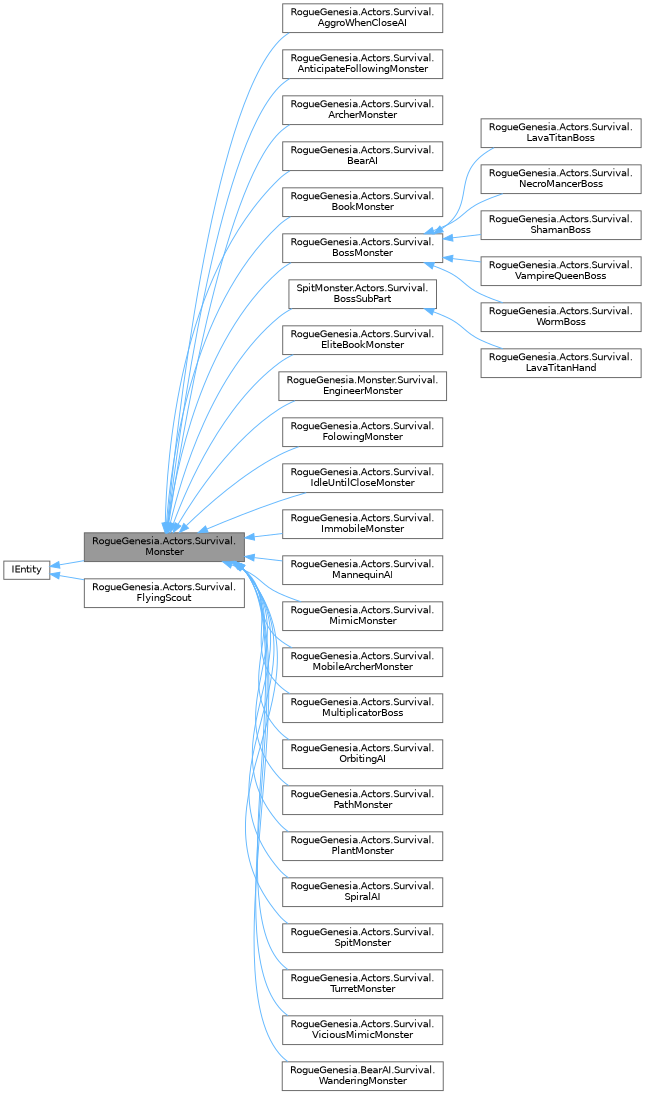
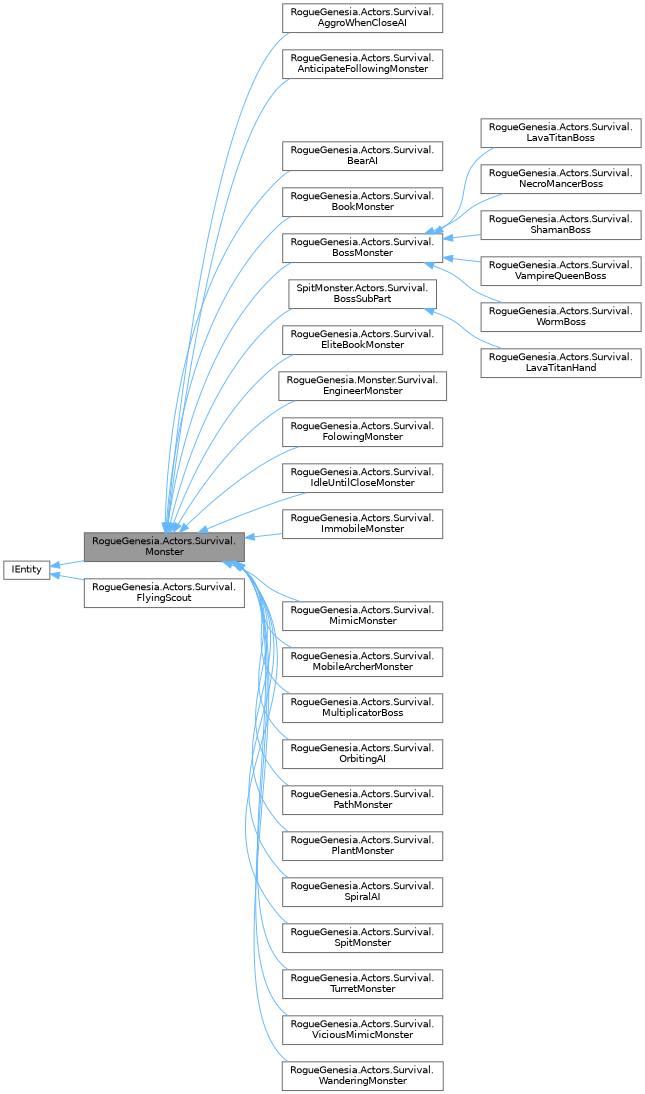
  digraph {
    rankdir=LR
    node [color=gray40 fillcolor=white fontname=Helvetica fontsize=10 shape=box style=filled]
    edge [color=steelblue1 dir=back fontname=Helvetica fontsize=10 labelfontname=Helvetica labelfontsize=10 style=solid]
    n1 [fillcolor=grey60 fontcolor=black height=0.2 label="RogueGenesia.Actors.Survival.\lMonster" width=0.4]
    n2 [height=0.2 label="RogueGenesia.Actors.Survival.\lAggroWhenCloseAI" width=0.4]
    n3 [height=0.2 label="RogueGenesia.Actors.Survival.\lAnticipateFollowingMonster" width=0.4]
-   n4 [height=0.2 label="RogueGenesia.Actors.Survival.\lArcherMonster" width=0.4]
    n5 [height=0.2 label="RogueGenesia.Actors.Survival.\lBearAI" width=0.4]
    n6 [height=0.2 label="RogueGenesia.Actors.Survival.\lBookMonster" width=0.4]
    n7 [height=0.2 label="RogueGenesia.Actors.Survival.\lBossMonster" width=0.4]
    n8 [height=0.2 label="SpitMonster.Actors.Survival.\lBossSubPart" width=0.4]
    n9 [height=0.2 label="RogueGenesia.Actors.Survival.\lEliteBookMonster" width=0.4]
    n10 [height=0.2 label="RogueGenesia.Monster.Survival.\lEngineerMonster" width=0.4]
    n11 [height=0.2 label="RogueGenesia.Actors.Survival.\lFolowingMonster" width=0.4]
    n12 [height=0.2 label="RogueGenesia.Actors.Survival.\lIdleUntilCloseMonster" width=0.4]
    n13 [height=0.2 label="RogueGenesia.Actors.Survival.\lImmobileMonster" width=0.4]
-   n14 [height=0.2 label="RogueGenesia.Actors.Survival.\lMannequinAI" width=0.4]
    n15 [height=0.2 label="RogueGenesia.Actors.Survival.\lMimicMonster" width=0.4]
    n16 [height=0.2 label="RogueGenesia.Actors.Survival.\lMobileArcherMonster" width=0.4]
    n17 [height=0.2 label="RogueGenesia.Actors.Survival.\lMultiplicatorBoss" width=0.4]
    n18 [height=0.2 label="RogueGenesia.Actors.Survival.\lOrbitingAI" width=0.4]
    n19 [height=0.2 label="RogueGenesia.Actors.Survival.\lPathMonster" width=0.4]
    n20 [height=0.2 label="RogueGenesia.Actors.Survival.\lPlantMonster" width=0.4]
    n21 [height=0.2 label="RogueGenesia.Actors.Survival.\lSpiralAI" width=0.4]
    n22 [height=0.2 label="RogueGenesia.Actors.Survival.\lSpitMonster" width=0.4]
    n23 [height=0.2 label="RogueGenesia.Actors.Survival.\lTurretMonster" width=0.4]
    n24 [height=0.2 label="RogueGenesia.Actors.Survival.\lViciousMimicMonster" width=0.4]
-   n25 [height=0.2 label="RogueGenesia.BearAI.Survival.\lWanderingMonster" width=0.4]
+   n25 [height=0.2 label="RogueGenesia.Actors.Survival.\lWanderingMonster" width=0.4]
    n26 [height=0.2 label="RogueGenesia.Actors.Survival.\lLavaTitanBoss" width=0.4]
    n27 [height=0.2 label="RogueGenesia.Actors.Survival.\lNecroMancerBoss" width=0.4]
    n28 [height=0.2 label="RogueGenesia.Actors.Survival.\lShamanBoss" width=0.4]
    n29 [height=0.2 label="RogueGenesia.Actors.Survival.\lVampireQueenBoss" width=0.4]
    n30 [height=0.2 label="RogueGenesia.Actors.Survival.\lWormBoss" width=0.4]
    n31 [height=0.2 label="RogueGenesia.Actors.Survival.\lLavaTitanHand" width=0.4]
    n32 [height=0.2 label="RogueGenesia.Actors.Survival.\lFlyingScout" width=0.4]
    n33 [height=0.2 label=IEntity width=0.4]
    n1 -> n2
    n1 -> n3
-   n1 -> n4
    n1 -> n5
    n1 -> n6
    n1 -> n7
    n1 -> n8
    n1 -> n9
    n1 -> n10
    n1 -> n11
    n1 -> n12
    n1 -> n13
-   n1 -> n14
    n1 -> n15
    n1 -> n16
    n1 -> n17
    n1 -> n18
    n1 -> n19
    n1 -> n20
    n1 -> n21
    n1 -> n22
    n1 -> n23
    n1 -> n24
    n1 -> n25
    n7 -> n26
    n7 -> n27
    n7 -> n28
    n7 -> n29
    n7 -> n30
    n8 -> n31
    n33 -> n1
    n33 -> n32
  }
